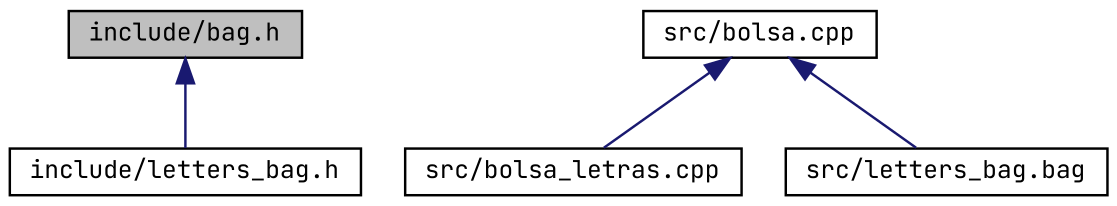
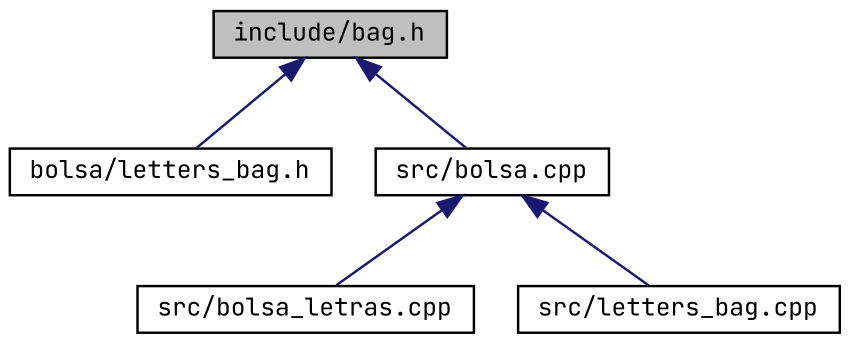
  digraph {
    fontname="JetBrains Mono"
    node [color=black fillcolor=white fontname="JetBrains Mono" fontsize=10 shape=record style=filled]
    edge [color=midnightblue dir=back fontname="JetBrains Mono" fontsize=10 labelfontname=Helvetica labelfontsize=10 style=solid]
    n1 [fillcolor=grey75 fontcolor=black height=0.2 label="include/bag.h" width=0.4]
-   n2 [height=0.2 label="include/letters_bag.h" width=0.4]
+   n2 [height=0.2 label="bolsa/letters_bag.h" width=0.4]
    n3 [height=0.2 label="src/bolsa.cpp" width=0.4]
    n4 [height=0.2 label="src/bolsa_letras.cpp" width=0.4]
-   n5 [height=0.2 label="src/letters_bag.bag" width=0.4]
+   n5 [height=0.2 label="src/letters_bag.cpp" width=0.4]
    n1 -> n2
+   n1 -> n3
    n3 -> n4
    n3 -> n5
  }
